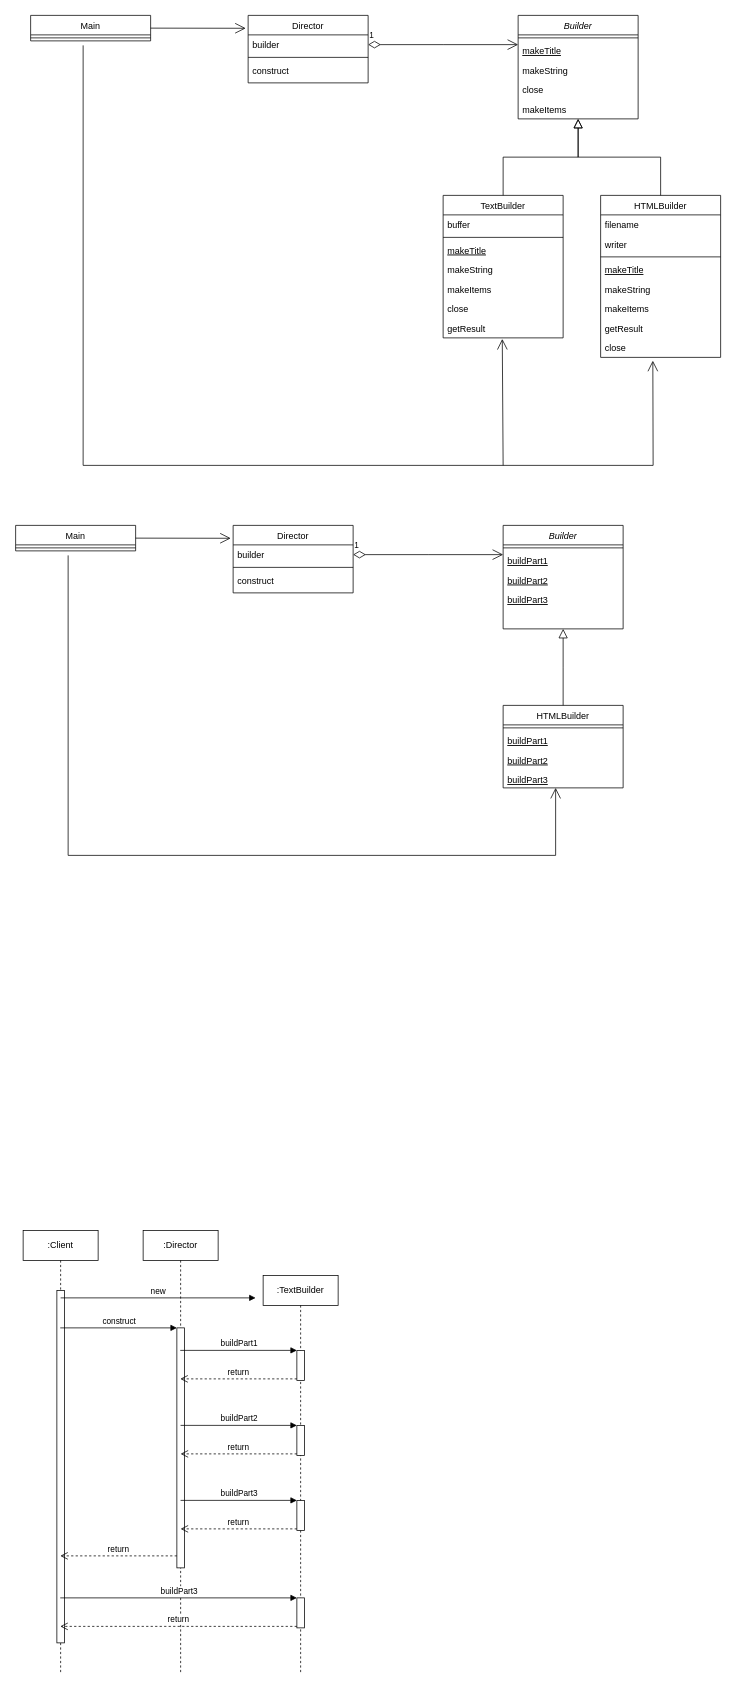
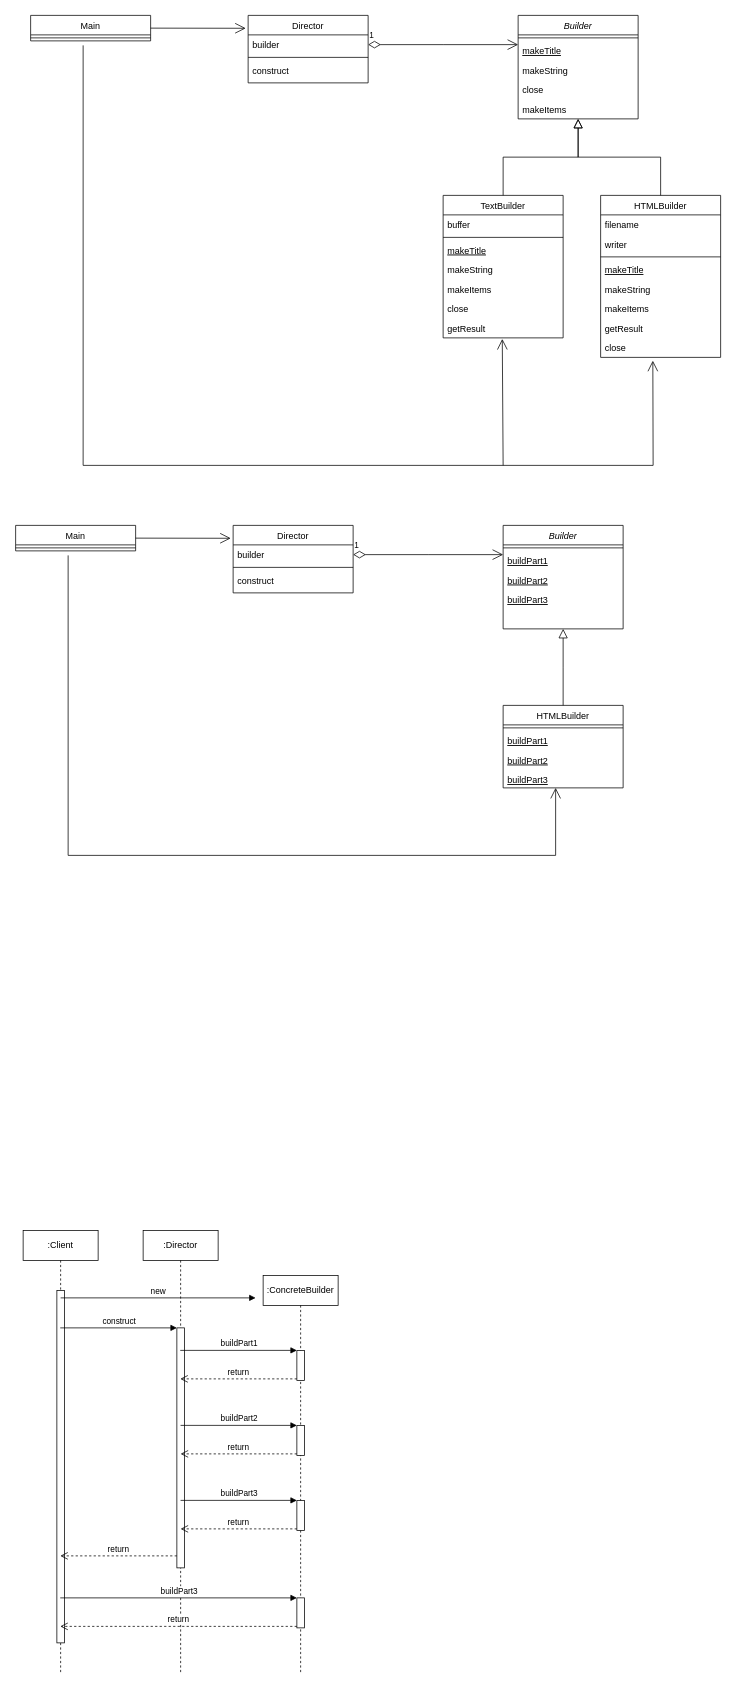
  <mxCell id="0" />
  <mxCell id="1" parent="0" />
  <mxCell id="2" value="Builder" style="swimlane;fontStyle=2;align=center;verticalAlign=top;childLayout=stackLayout;horizontal=1;startSize=26;horizontalStack=0;resizeParent=1;resizeLast=0;collapsible=1;marginBottom=0;rounded=0;shadow=0;strokeWidth=1;" parent="1" vertex="1"><mxGeometry x="690" y="20" width="160" height="138" as="geometry"><mxRectangle x="230" y="140" width="160" height="26" as="alternateBounds" /></mxGeometry></mxCell>
  <mxCell id="3" value="" style="line;html=1;strokeWidth=1;align=left;verticalAlign=middle;spacingTop=-1;spacingLeft=3;spacingRight=3;rotatable=0;labelPosition=right;points=[];portConstraint=eastwest;" parent="2" vertex="1"><mxGeometry y="26" width="160" height="8" as="geometry" /></mxCell>
  <mxCell id="4" value="makeTitle" style="text;align=left;verticalAlign=top;spacingLeft=4;spacingRight=4;overflow=hidden;rotatable=0;points=[[0,0.5],[1,0.5]];portConstraint=eastwest;fontStyle=4" vertex="1" parent="2"><mxGeometry y="34" width="160" height="26" as="geometry" /></mxCell>
  <mxCell id="5" value="makeString" style="text;align=left;verticalAlign=top;spacingLeft=4;spacingRight=4;overflow=hidden;rotatable=0;points=[[0,0.5],[1,0.5]];portConstraint=eastwest;" vertex="1" parent="2"><mxGeometry y="60" width="160" height="26" as="geometry" /></mxCell>
  <mxCell id="6" value="close" style="text;align=left;verticalAlign=top;spacingLeft=4;spacingRight=4;overflow=hidden;rotatable=0;points=[[0,0.5],[1,0.5]];portConstraint=eastwest;" vertex="1" parent="2"><mxGeometry y="86" width="160" height="26" as="geometry" /></mxCell>
  <mxCell id="7" value="makeItems" style="text;align=left;verticalAlign=top;spacingLeft=4;spacingRight=4;overflow=hidden;rotatable=0;points=[[0,0.5],[1,0.5]];portConstraint=eastwest;" vertex="1" parent="2"><mxGeometry y="112" width="160" height="26" as="geometry" /></mxCell>
  <mxCell id="8" value="TextBuilder" style="swimlane;fontStyle=0;align=center;verticalAlign=top;childLayout=stackLayout;horizontal=1;startSize=26;horizontalStack=0;resizeParent=1;resizeLast=0;collapsible=1;marginBottom=0;rounded=0;shadow=0;strokeWidth=1;" parent="1" vertex="1"><mxGeometry x="590" y="260" width="160" height="190" as="geometry"><mxRectangle x="130" y="380" width="160" height="26" as="alternateBounds" /></mxGeometry></mxCell>
  <mxCell id="9" value="buffer" style="text;align=left;verticalAlign=top;spacingLeft=4;spacingRight=4;overflow=hidden;rotatable=0;points=[[0,0.5],[1,0.5]];portConstraint=eastwest;" parent="8" vertex="1"><mxGeometry y="26" width="160" height="26" as="geometry" /></mxCell>
  <mxCell id="10" value="" style="line;html=1;strokeWidth=1;align=left;verticalAlign=middle;spacingTop=-1;spacingLeft=3;spacingRight=3;rotatable=0;labelPosition=right;points=[];portConstraint=eastwest;" parent="8" vertex="1"><mxGeometry y="52" width="160" height="8" as="geometry" /></mxCell>
  <mxCell id="11" value="makeTitle" style="text;align=left;verticalAlign=top;spacingLeft=4;spacingRight=4;overflow=hidden;rotatable=0;points=[[0,0.5],[1,0.5]];portConstraint=eastwest;fontStyle=4" parent="8" vertex="1"><mxGeometry y="60" width="160" height="26" as="geometry" /></mxCell>
  <mxCell id="12" value="makeString" style="text;align=left;verticalAlign=top;spacingLeft=4;spacingRight=4;overflow=hidden;rotatable=0;points=[[0,0.5],[1,0.5]];portConstraint=eastwest;" parent="8" vertex="1"><mxGeometry y="86" width="160" height="26" as="geometry" /></mxCell>
  <mxCell id="13" value="makeItems" style="text;align=left;verticalAlign=top;spacingLeft=4;spacingRight=4;overflow=hidden;rotatable=0;points=[[0,0.5],[1,0.5]];portConstraint=eastwest;" vertex="1" parent="8"><mxGeometry y="112" width="160" height="26" as="geometry" /></mxCell>
  <mxCell id="14" value="close" style="text;align=left;verticalAlign=top;spacingLeft=4;spacingRight=4;overflow=hidden;rotatable=0;points=[[0,0.5],[1,0.5]];portConstraint=eastwest;" vertex="1" parent="8"><mxGeometry y="138" width="160" height="26" as="geometry" /></mxCell>
  <mxCell id="15" value="getResult" style="text;align=left;verticalAlign=top;spacingLeft=4;spacingRight=4;overflow=hidden;rotatable=0;points=[[0,0.5],[1,0.5]];portConstraint=eastwest;" vertex="1" parent="8"><mxGeometry y="164" width="160" height="26" as="geometry" /></mxCell>
  <mxCell id="16" value="" style="endArrow=block;endSize=10;endFill=0;shadow=0;strokeWidth=1;rounded=0;edgeStyle=elbowEdgeStyle;elbow=vertical;" parent="1" source="8" target="2" edge="1"><mxGeometry width="160" relative="1" as="geometry"><mxPoint x="670" y="103" as="sourcePoint" /><mxPoint x="670" y="103" as="targetPoint" /></mxGeometry></mxCell>
  <mxCell id="17" value="HTMLBuilder" style="swimlane;fontStyle=0;align=center;verticalAlign=top;childLayout=stackLayout;horizontal=1;startSize=26;horizontalStack=0;resizeParent=1;resizeLast=0;collapsible=1;marginBottom=0;rounded=0;shadow=0;strokeWidth=1;" parent="1" vertex="1"><mxGeometry x="800" y="260" width="160" height="216" as="geometry"><mxRectangle x="340" y="380" width="170" height="26" as="alternateBounds" /></mxGeometry></mxCell>
  <mxCell id="18" value="filename" style="text;align=left;verticalAlign=top;spacingLeft=4;spacingRight=4;overflow=hidden;rotatable=0;points=[[0,0.5],[1,0.5]];portConstraint=eastwest;" parent="17" vertex="1"><mxGeometry y="26" width="160" height="26" as="geometry" /></mxCell>
  <mxCell id="19" value="writer" style="text;align=left;verticalAlign=top;spacingLeft=4;spacingRight=4;overflow=hidden;rotatable=0;points=[[0,0.5],[1,0.5]];portConstraint=eastwest;" vertex="1" parent="17"><mxGeometry y="52" width="160" height="26" as="geometry" /></mxCell>
  <mxCell id="20" value="" style="line;html=1;strokeWidth=1;align=left;verticalAlign=middle;spacingTop=-1;spacingLeft=3;spacingRight=3;rotatable=0;labelPosition=right;points=[];portConstraint=eastwest;" parent="17" vertex="1"><mxGeometry y="78" width="160" height="8" as="geometry" /></mxCell>
  <mxCell id="21" value="makeTitle" style="text;align=left;verticalAlign=top;spacingLeft=4;spacingRight=4;overflow=hidden;rotatable=0;points=[[0,0.5],[1,0.5]];portConstraint=eastwest;fontStyle=4" vertex="1" parent="17"><mxGeometry y="86" width="160" height="26" as="geometry" /></mxCell>
  <mxCell id="22" value="makeString" style="text;align=left;verticalAlign=top;spacingLeft=4;spacingRight=4;overflow=hidden;rotatable=0;points=[[0,0.5],[1,0.5]];portConstraint=eastwest;" vertex="1" parent="17"><mxGeometry y="112" width="160" height="26" as="geometry" /></mxCell>
  <mxCell id="23" value="makeItems" style="text;align=left;verticalAlign=top;spacingLeft=4;spacingRight=4;overflow=hidden;rotatable=0;points=[[0,0.5],[1,0.5]];portConstraint=eastwest;" vertex="1" parent="17"><mxGeometry y="138" width="160" height="26" as="geometry" /></mxCell>
  <mxCell id="24" value="getResult" style="text;align=left;verticalAlign=top;spacingLeft=4;spacingRight=4;overflow=hidden;rotatable=0;points=[[0,0.5],[1,0.5]];portConstraint=eastwest;" vertex="1" parent="17"><mxGeometry y="164" width="160" height="26" as="geometry" /></mxCell>
  <mxCell id="25" value="close" style="text;align=left;verticalAlign=top;spacingLeft=4;spacingRight=4;overflow=hidden;rotatable=0;points=[[0,0.5],[1,0.5]];portConstraint=eastwest;" vertex="1" parent="17"><mxGeometry y="190" width="160" height="26" as="geometry" /></mxCell>
  <mxCell id="26" value="" style="endArrow=block;endSize=10;endFill=0;shadow=0;strokeWidth=1;rounded=0;edgeStyle=elbowEdgeStyle;elbow=vertical;" parent="1" source="17" target="2" edge="1"><mxGeometry width="160" relative="1" as="geometry"><mxPoint x="680" y="273" as="sourcePoint" /><mxPoint x="780" y="171" as="targetPoint" /></mxGeometry></mxCell>
  <mxCell id="27" value="Director" style="swimlane;fontStyle=0;align=center;verticalAlign=top;childLayout=stackLayout;horizontal=1;startSize=26;horizontalStack=0;resizeParent=1;resizeLast=0;collapsible=1;marginBottom=0;rounded=0;shadow=0;strokeWidth=1;" parent="1" vertex="1"><mxGeometry x="330" y="20" width="160" height="90" as="geometry"><mxRectangle x="550" y="140" width="160" height="26" as="alternateBounds" /></mxGeometry></mxCell>
  <mxCell id="28" value="builder" style="text;align=left;verticalAlign=top;spacingLeft=4;spacingRight=4;overflow=hidden;rotatable=0;points=[[0,0.5],[1,0.5]];portConstraint=eastwest;" parent="27" vertex="1"><mxGeometry y="26" width="160" height="26" as="geometry" /></mxCell>
  <mxCell id="29" value="" style="line;html=1;strokeWidth=1;align=left;verticalAlign=middle;spacingTop=-1;spacingLeft=3;spacingRight=3;rotatable=0;labelPosition=right;points=[];portConstraint=eastwest;" parent="27" vertex="1"><mxGeometry y="52" width="160" height="8" as="geometry" /></mxCell>
  <mxCell id="30" value="construct" style="text;align=left;verticalAlign=top;spacingLeft=4;spacingRight=4;overflow=hidden;rotatable=0;points=[[0,0.5],[1,0.5]];portConstraint=eastwest;" parent="27" vertex="1"><mxGeometry y="60" width="160" height="26" as="geometry" /></mxCell>
  <mxCell id="31" value="1" style="endArrow=open;html=1;endSize=12;startArrow=diamondThin;startSize=14;startFill=0;edgeStyle=orthogonalEdgeStyle;align=left;verticalAlign=bottom;rounded=0;exitX=1;exitY=0.5;exitDx=0;exitDy=0;entryX=0;entryY=0.5;entryDx=0;entryDy=0;" edge="1" parent="1" source="28"><mxGeometry x="-1" y="3" relative="1" as="geometry"><mxPoint x="510" y="150" as="sourcePoint" /><mxPoint x="690" y="59" as="targetPoint" /></mxGeometry></mxCell>
  <mxCell id="32" value="Main" style="swimlane;fontStyle=0;align=center;verticalAlign=top;childLayout=stackLayout;horizontal=1;startSize=26;horizontalStack=0;resizeParent=1;resizeLast=0;collapsible=1;marginBottom=0;rounded=0;shadow=0;strokeWidth=1;" vertex="1" parent="1"><mxGeometry x="40" y="20" width="160" height="34" as="geometry"><mxRectangle x="550" y="140" width="160" height="26" as="alternateBounds" /></mxGeometry></mxCell>
  <mxCell id="33" value="" style="line;html=1;strokeWidth=1;align=left;verticalAlign=middle;spacingTop=-1;spacingLeft=3;spacingRight=3;rotatable=0;labelPosition=right;points=[];portConstraint=eastwest;" vertex="1" parent="32"><mxGeometry y="26" width="160" height="8" as="geometry" /></mxCell>
  <mxCell id="34" value="" style="endArrow=open;endFill=1;endSize=12;html=1;rounded=0;exitX=1;exitY=0.5;exitDx=0;exitDy=0;entryX=-0.02;entryY=0.191;entryDx=0;entryDy=0;entryPerimeter=0;" edge="1" parent="1" source="32" target="27"><mxGeometry width="160" relative="1" as="geometry"><mxPoint x="210" y="260" as="sourcePoint" /><mxPoint x="270" y="37" as="targetPoint" /></mxGeometry></mxCell>
  <mxCell id="35" value="" style="endArrow=open;endFill=1;endSize=12;html=1;rounded=0;entryX=0.435;entryY=1.171;entryDx=0;entryDy=0;entryPerimeter=0;" edge="1" parent="1" target="25"><mxGeometry width="160" relative="1" as="geometry"><mxPoint x="110" y="60" as="sourcePoint" /><mxPoint x="316.8" y="420.19" as="targetPoint" /><Array as="points"><mxPoint x="110" y="620" /><mxPoint x="870" y="620" /></Array></mxGeometry></mxCell>
  <mxCell id="36" value="" style="endArrow=open;endFill=1;endSize=12;html=1;rounded=0;entryX=0.493;entryY=1.055;entryDx=0;entryDy=0;entryPerimeter=0;" edge="1" parent="1" target="15"><mxGeometry width="160" relative="1" as="geometry"><mxPoint x="670" y="620" as="sourcePoint" /><mxPoint x="950" y="350" as="targetPoint" /></mxGeometry></mxCell>
  <mxCell id="37" value="Builder" style="swimlane;fontStyle=2;align=center;verticalAlign=top;childLayout=stackLayout;horizontal=1;startSize=26;horizontalStack=0;resizeParent=1;resizeLast=0;collapsible=1;marginBottom=0;rounded=0;shadow=0;strokeWidth=1;" vertex="1" parent="1"><mxGeometry x="670" y="700" width="160" height="138" as="geometry"><mxRectangle x="230" y="140" width="160" height="26" as="alternateBounds" /></mxGeometry></mxCell>
  <mxCell id="38" value="" style="line;html=1;strokeWidth=1;align=left;verticalAlign=middle;spacingTop=-1;spacingLeft=3;spacingRight=3;rotatable=0;labelPosition=right;points=[];portConstraint=eastwest;" vertex="1" parent="37"><mxGeometry y="26" width="160" height="8" as="geometry" /></mxCell>
  <mxCell id="39" value="buildPart1" style="text;align=left;verticalAlign=top;spacingLeft=4;spacingRight=4;overflow=hidden;rotatable=0;points=[[0,0.5],[1,0.5]];portConstraint=eastwest;fontStyle=4" vertex="1" parent="37"><mxGeometry y="34" width="160" height="26" as="geometry" /></mxCell>
  <mxCell id="40" value="buildPart2" style="text;align=left;verticalAlign=top;spacingLeft=4;spacingRight=4;overflow=hidden;rotatable=0;points=[[0,0.5],[1,0.5]];portConstraint=eastwest;fontStyle=4" vertex="1" parent="37"><mxGeometry y="60" width="160" height="26" as="geometry" /></mxCell>
  <mxCell id="41" value="buildPart3" style="text;align=left;verticalAlign=top;spacingLeft=4;spacingRight=4;overflow=hidden;rotatable=0;points=[[0,0.5],[1,0.5]];portConstraint=eastwest;fontStyle=4" vertex="1" parent="37"><mxGeometry y="86" width="160" height="16" as="geometry" /></mxCell>
  <mxCell id="42" value="HTMLBuilder" style="swimlane;fontStyle=0;align=center;verticalAlign=top;childLayout=stackLayout;horizontal=1;startSize=26;horizontalStack=0;resizeParent=1;resizeLast=0;collapsible=1;marginBottom=0;rounded=0;shadow=0;strokeWidth=1;" vertex="1" parent="1"><mxGeometry x="670" y="940" width="160" height="110" as="geometry"><mxRectangle x="340" y="380" width="170" height="26" as="alternateBounds" /></mxGeometry></mxCell>
  <mxCell id="43" value="" style="line;html=1;strokeWidth=1;align=left;verticalAlign=middle;spacingTop=-1;spacingLeft=3;spacingRight=3;rotatable=0;labelPosition=right;points=[];portConstraint=eastwest;" vertex="1" parent="42"><mxGeometry y="26" width="160" height="8" as="geometry" /></mxCell>
  <mxCell id="44" value="buildPart1" style="text;align=left;verticalAlign=top;spacingLeft=4;spacingRight=4;overflow=hidden;rotatable=0;points=[[0,0.5],[1,0.5]];portConstraint=eastwest;fontStyle=4" vertex="1" parent="42"><mxGeometry y="34" width="160" height="26" as="geometry" /></mxCell>
  <mxCell id="45" value="buildPart2" style="text;align=left;verticalAlign=top;spacingLeft=4;spacingRight=4;overflow=hidden;rotatable=0;points=[[0,0.5],[1,0.5]];portConstraint=eastwest;fontStyle=4" vertex="1" parent="42"><mxGeometry y="60" width="160" height="26" as="geometry" /></mxCell>
  <mxCell id="46" value="buildPart3" style="text;align=left;verticalAlign=top;spacingLeft=4;spacingRight=4;overflow=hidden;rotatable=0;points=[[0,0.5],[1,0.5]];portConstraint=eastwest;fontStyle=4" vertex="1" parent="42"><mxGeometry y="86" width="160" height="16" as="geometry" /></mxCell>
  <mxCell id="47" value="" style="endArrow=block;endSize=10;endFill=0;shadow=0;strokeWidth=1;rounded=0;edgeStyle=elbowEdgeStyle;elbow=vertical;" edge="1" parent="1" source="42" target="37"><mxGeometry width="160" relative="1" as="geometry"><mxPoint x="660" y="953" as="sourcePoint" /><mxPoint x="760" y="851" as="targetPoint" /></mxGeometry></mxCell>
  <mxCell id="48" value="Director" style="swimlane;fontStyle=0;align=center;verticalAlign=top;childLayout=stackLayout;horizontal=1;startSize=26;horizontalStack=0;resizeParent=1;resizeLast=0;collapsible=1;marginBottom=0;rounded=0;shadow=0;strokeWidth=1;" vertex="1" parent="1"><mxGeometry x="310" y="700" width="160" height="90" as="geometry"><mxRectangle x="550" y="140" width="160" height="26" as="alternateBounds" /></mxGeometry></mxCell>
  <mxCell id="49" value="builder" style="text;align=left;verticalAlign=top;spacingLeft=4;spacingRight=4;overflow=hidden;rotatable=0;points=[[0,0.5],[1,0.5]];portConstraint=eastwest;" vertex="1" parent="48"><mxGeometry y="26" width="160" height="26" as="geometry" /></mxCell>
  <mxCell id="50" value="" style="line;html=1;strokeWidth=1;align=left;verticalAlign=middle;spacingTop=-1;spacingLeft=3;spacingRight=3;rotatable=0;labelPosition=right;points=[];portConstraint=eastwest;" vertex="1" parent="48"><mxGeometry y="52" width="160" height="8" as="geometry" /></mxCell>
  <mxCell id="51" value="construct" style="text;align=left;verticalAlign=top;spacingLeft=4;spacingRight=4;overflow=hidden;rotatable=0;points=[[0,0.5],[1,0.5]];portConstraint=eastwest;" vertex="1" parent="48"><mxGeometry y="60" width="160" height="26" as="geometry" /></mxCell>
  <mxCell id="52" value="1" style="endArrow=open;html=1;endSize=12;startArrow=diamondThin;startSize=14;startFill=0;edgeStyle=orthogonalEdgeStyle;align=left;verticalAlign=bottom;rounded=0;exitX=1;exitY=0.5;exitDx=0;exitDy=0;entryX=0;entryY=0.5;entryDx=0;entryDy=0;" edge="1" parent="1" source="49"><mxGeometry x="-1" y="3" relative="1" as="geometry"><mxPoint x="490" y="830" as="sourcePoint" /><mxPoint x="670" y="739" as="targetPoint" /></mxGeometry></mxCell>
  <mxCell id="53" value="Main" style="swimlane;fontStyle=0;align=center;verticalAlign=top;childLayout=stackLayout;horizontal=1;startSize=26;horizontalStack=0;resizeParent=1;resizeLast=0;collapsible=1;marginBottom=0;rounded=0;shadow=0;strokeWidth=1;" vertex="1" parent="1"><mxGeometry x="20" y="700" width="160" height="34" as="geometry"><mxRectangle x="550" y="140" width="160" height="26" as="alternateBounds" /></mxGeometry></mxCell>
  <mxCell id="54" value="" style="line;html=1;strokeWidth=1;align=left;verticalAlign=middle;spacingTop=-1;spacingLeft=3;spacingRight=3;rotatable=0;labelPosition=right;points=[];portConstraint=eastwest;" vertex="1" parent="53"><mxGeometry y="26" width="160" height="8" as="geometry" /></mxCell>
  <mxCell id="55" value="" style="endArrow=open;endFill=1;endSize=12;html=1;rounded=0;exitX=1;exitY=0.5;exitDx=0;exitDy=0;entryX=-0.02;entryY=0.191;entryDx=0;entryDy=0;entryPerimeter=0;" edge="1" parent="1" source="53" target="48"><mxGeometry width="160" relative="1" as="geometry"><mxPoint x="190" y="940" as="sourcePoint" /><mxPoint x="250" y="717" as="targetPoint" /></mxGeometry></mxCell>
  <mxCell id="56" value="" style="endArrow=open;endFill=1;endSize=12;html=1;rounded=0;" edge="1" parent="1"><mxGeometry width="160" relative="1" as="geometry"><mxPoint x="90" y="740" as="sourcePoint" /><mxPoint x="740" y="1050" as="targetPoint" /><Array as="points"><mxPoint x="90" y="1140" /><mxPoint x="740" y="1140" /></Array></mxGeometry></mxCell>
  <mxCell id="57" value=":Client" style="shape=umlLifeline;perimeter=lifelinePerimeter;whiteSpace=wrap;html=1;container=1;collapsible=0;recursiveResize=0;outlineConnect=0;" vertex="1" parent="1"><mxGeometry x="30" y="1640" width="100" height="590" as="geometry" /></mxCell>
  <mxCell id="58" value="" style="html=1;points=[];perimeter=orthogonalPerimeter;" vertex="1" parent="57"><mxGeometry x="45" y="80" width="10" height="470" as="geometry" /></mxCell>
  <mxCell id="59" value=":Director" style="shape=umlLifeline;perimeter=lifelinePerimeter;whiteSpace=wrap;html=1;container=1;collapsible=0;recursiveResize=0;outlineConnect=0;" vertex="1" parent="1"><mxGeometry x="190" y="1640" width="100" height="590" as="geometry" /></mxCell>
  <mxCell id="60" value="" style="html=1;points=[];perimeter=orthogonalPerimeter;" vertex="1" parent="59"><mxGeometry x="45" y="130" width="10" height="320" as="geometry" /></mxCell>
- <mxCell id="61" value=":TextBuilder" style="shape=umlLifeline;perimeter=lifelinePerimeter;whiteSpace=wrap;html=1;container=1;collapsible=0;recursiveResize=0;outlineConnect=0;" vertex="1" parent="1"><mxGeometry x="350" y="1700" width="100" height="530" as="geometry" /></mxCell>
+ <mxCell id="61" value=":ConcreteBuilder" style="shape=umlLifeline;perimeter=lifelinePerimeter;whiteSpace=wrap;html=1;container=1;collapsible=0;recursiveResize=0;outlineConnect=0;" vertex="1" parent="1"><mxGeometry x="350" y="1700" width="100" height="530" as="geometry" /></mxCell>
  <mxCell id="62" value="" style="html=1;points=[];perimeter=orthogonalPerimeter;" vertex="1" parent="61"><mxGeometry x="45" y="100" width="10" height="40" as="geometry" /></mxCell>
  <mxCell id="63" value="" style="html=1;points=[];perimeter=orthogonalPerimeter;" vertex="1" parent="61"><mxGeometry x="45" y="200" width="10" height="40" as="geometry" /></mxCell>
  <mxCell id="64" value="buildPart2" style="html=1;verticalAlign=bottom;endArrow=block;entryX=0;entryY=0;rounded=0;" edge="1" parent="61" target="63"><mxGeometry relative="1" as="geometry"><mxPoint x="-110.071" y="200" as="sourcePoint" /></mxGeometry></mxCell>
  <mxCell id="65" value="return" style="html=1;verticalAlign=bottom;endArrow=open;dashed=1;endSize=8;exitX=0;exitY=0.95;rounded=0;" edge="1" parent="61" source="63"><mxGeometry relative="1" as="geometry"><mxPoint x="-110.071" y="238" as="targetPoint" /></mxGeometry></mxCell>
  <mxCell id="66" value="" style="html=1;points=[];perimeter=orthogonalPerimeter;" vertex="1" parent="61"><mxGeometry x="45" y="300" width="10" height="40" as="geometry" /></mxCell>
  <mxCell id="67" value="buildPart3" style="html=1;verticalAlign=bottom;endArrow=block;entryX=0;entryY=0;rounded=0;" edge="1" parent="61" target="66"><mxGeometry relative="1" as="geometry"><mxPoint x="-110.071" y="300" as="sourcePoint" /></mxGeometry></mxCell>
  <mxCell id="68" value="return" style="html=1;verticalAlign=bottom;endArrow=open;dashed=1;endSize=8;exitX=0;exitY=0.95;rounded=0;" edge="1" parent="61" source="66"><mxGeometry relative="1" as="geometry"><mxPoint x="-110.071" y="338" as="targetPoint" /></mxGeometry></mxCell>
  <mxCell id="69" value="" style="html=1;points=[];perimeter=orthogonalPerimeter;" vertex="1" parent="61"><mxGeometry x="45" y="430" width="10" height="40" as="geometry" /></mxCell>
  <mxCell id="70" value="new" style="html=1;verticalAlign=bottom;endArrow=block;rounded=0;" edge="1" parent="1"><mxGeometry width="80" relative="1" as="geometry"><mxPoint x="80" y="1730" as="sourcePoint" /><mxPoint x="340" y="1730" as="targetPoint" /></mxGeometry></mxCell>
  <mxCell id="71" value="return" style="html=1;verticalAlign=bottom;endArrow=open;dashed=1;endSize=8;exitX=0;exitY=0.95;rounded=0;" edge="1" source="60" parent="1" target="57"><mxGeometry relative="1" as="geometry"><mxPoint x="165" y="1846" as="targetPoint" /></mxGeometry></mxCell>
  <mxCell id="72" value="construct" style="html=1;verticalAlign=bottom;endArrow=block;entryX=0;entryY=0;rounded=0;" edge="1" target="60" parent="1" source="57"><mxGeometry relative="1" as="geometry"><mxPoint x="165" y="1770" as="sourcePoint" /></mxGeometry></mxCell>
  <mxCell id="73" value="buildPart1" style="html=1;verticalAlign=bottom;endArrow=block;entryX=0;entryY=0;rounded=0;" edge="1" target="62" parent="1" source="59"><mxGeometry relative="1" as="geometry"><mxPoint x="325" y="1800" as="sourcePoint" /></mxGeometry></mxCell>
  <mxCell id="74" value="return" style="html=1;verticalAlign=bottom;endArrow=open;dashed=1;endSize=8;exitX=0;exitY=0.95;rounded=0;" edge="1" source="62" parent="1" target="59"><mxGeometry relative="1" as="geometry"><mxPoint x="325" y="1876" as="targetPoint" /></mxGeometry></mxCell>
  <mxCell id="75" value="buildPart3" style="html=1;verticalAlign=bottom;endArrow=block;entryX=0;entryY=0;rounded=0;" edge="1" parent="1" target="69" source="57"><mxGeometry relative="1" as="geometry"><mxPoint x="239.929" y="2130" as="sourcePoint" /></mxGeometry></mxCell>
  <mxCell id="76" value="return" style="html=1;verticalAlign=bottom;endArrow=open;dashed=1;endSize=8;exitX=0;exitY=0.95;rounded=0;" edge="1" parent="1" source="69" target="57"><mxGeometry relative="1" as="geometry"><mxPoint x="239.929" y="2168" as="targetPoint" /></mxGeometry></mxCell>
